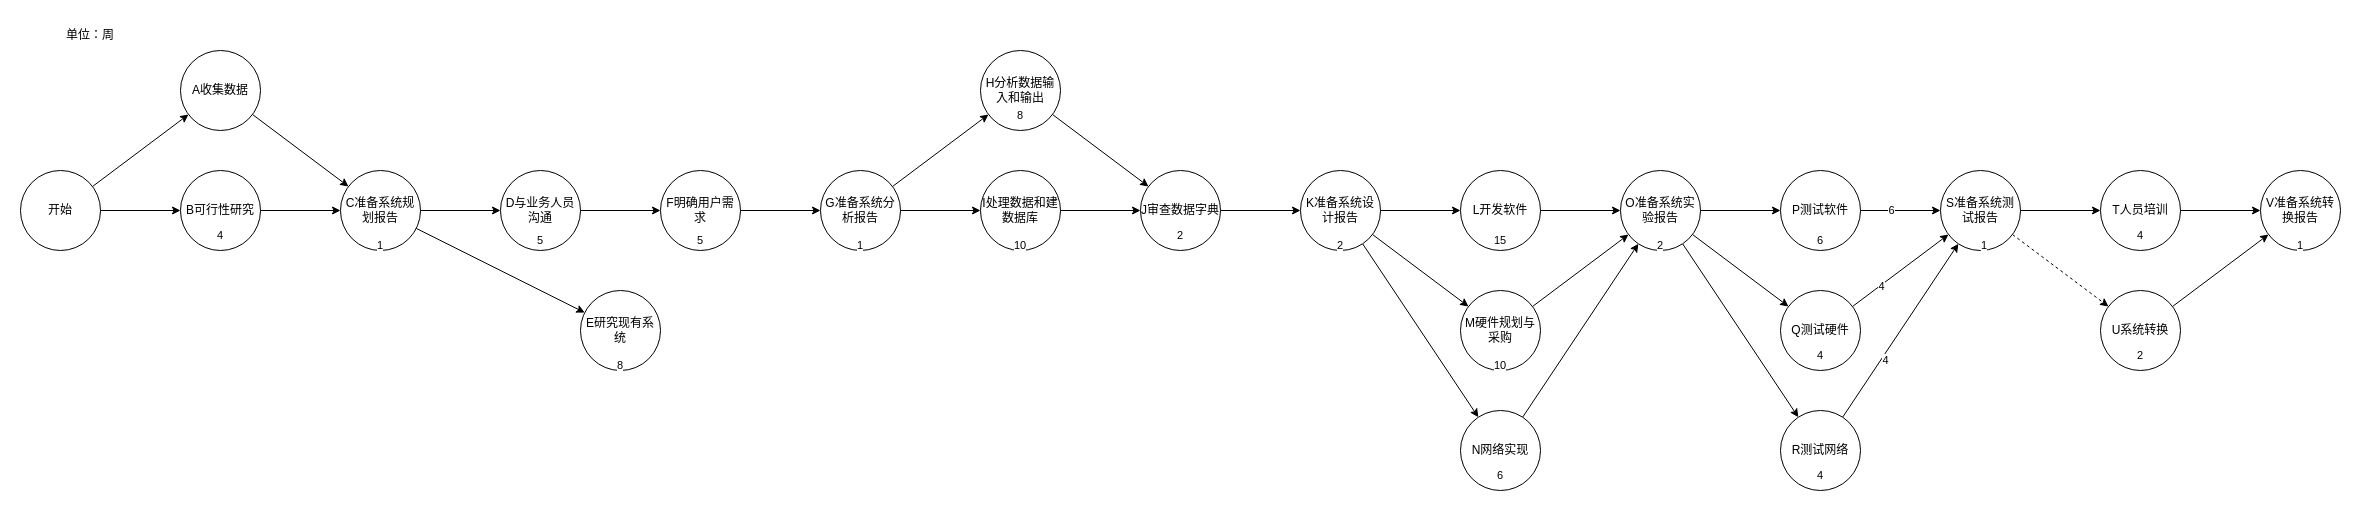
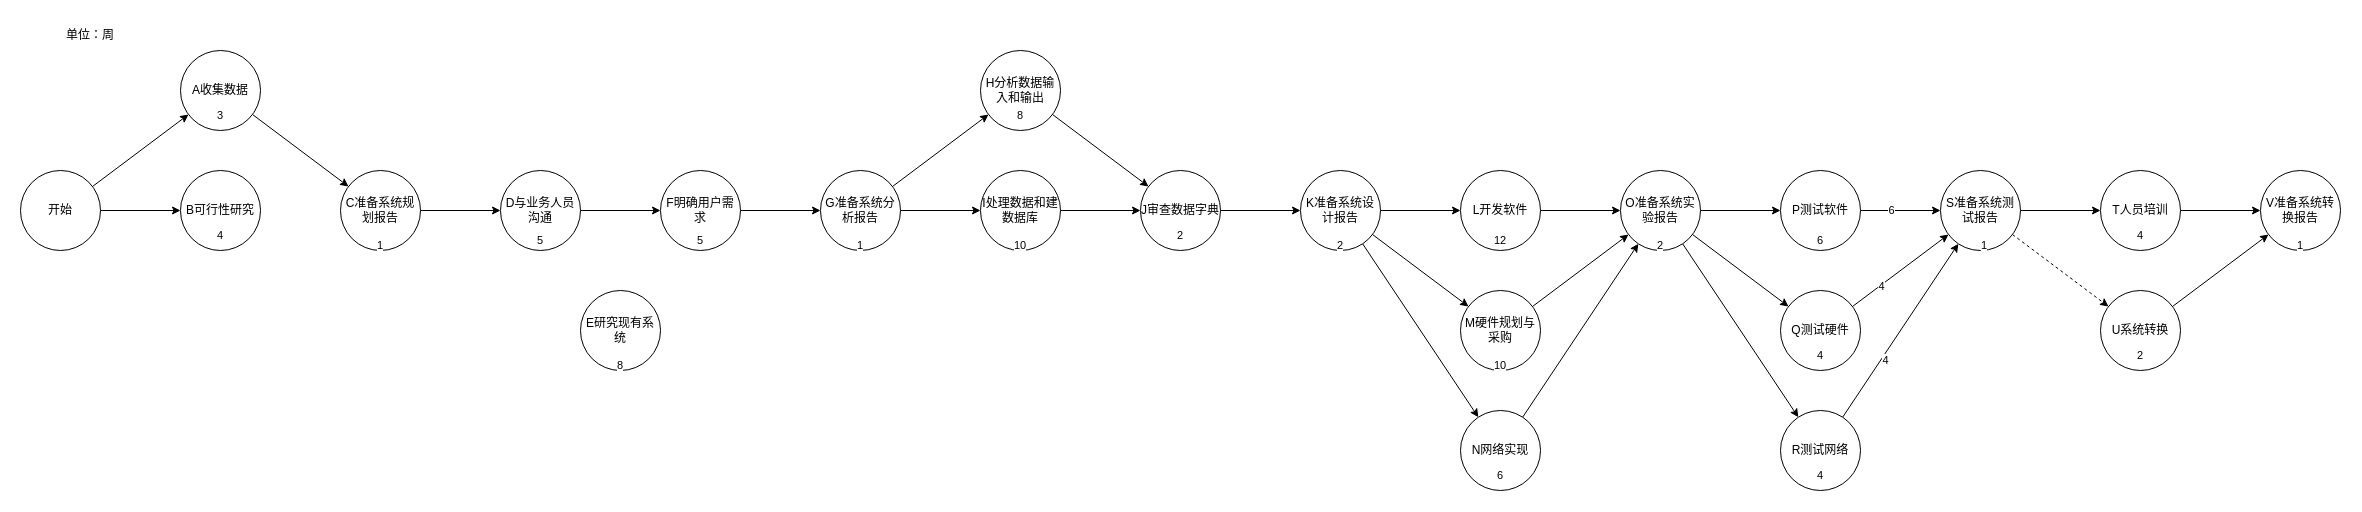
  <mxCell id="0" />
  <mxCell id="1" parent="0" />
  <mxCell id="2" style="edgeStyle=none;html=1;" edge="1" parent="1" source="3" target="8"><mxGeometry relative="1" as="geometry" /></mxCell>
  <mxCell id="3" value="A收集数据" style="ellipse;whiteSpace=wrap;html=1;aspect=fixed;" vertex="1" parent="1"><mxGeometry x="180" y="50" width="80" height="80" as="geometry" /></mxCell>
- <mxCell id="4" style="edgeStyle=none;html=1;" edge="1" parent="1" source="5" target="8"><mxGeometry relative="1" as="geometry" /></mxCell>
  <mxCell id="5" value="B可行性研究" style="ellipse;whiteSpace=wrap;html=1;aspect=fixed;" vertex="1" parent="1"><mxGeometry x="180" y="170" width="80" height="80" as="geometry" /></mxCell>
  <mxCell id="6" style="edgeStyle=none;html=1;" edge="1" parent="1" source="8" target="10"><mxGeometry relative="1" as="geometry" /></mxCell>
- <mxCell id="7" style="edgeStyle=none;html=1;" edge="1" parent="1" source="8" target="11"><mxGeometry relative="1" as="geometry" /></mxCell>
  <mxCell id="8" value="C准备系统规划报告" style="ellipse;whiteSpace=wrap;html=1;aspect=fixed;" vertex="1" parent="1"><mxGeometry x="340" y="170" width="80" height="80" as="geometry" /></mxCell>
  <mxCell id="9" style="edgeStyle=none;html=1;" edge="1" parent="1" source="10" target="13"><mxGeometry relative="1" as="geometry" /></mxCell>
  <mxCell id="10" value="D与业务人员沟通" style="ellipse;whiteSpace=wrap;html=1;aspect=fixed;" vertex="1" parent="1"><mxGeometry x="500" y="170" width="80" height="80" as="geometry" /></mxCell>
  <mxCell id="11" value="E研究现有系统" style="ellipse;whiteSpace=wrap;html=1;aspect=fixed;" vertex="1" parent="1"><mxGeometry x="580" y="290" width="80" height="80" as="geometry" /></mxCell>
  <mxCell id="12" style="edgeStyle=none;html=1;" edge="1" parent="1" source="13" target="16"><mxGeometry relative="1" as="geometry" /></mxCell>
  <mxCell id="13" value="F明确用户需求" style="ellipse;whiteSpace=wrap;html=1;aspect=fixed;" vertex="1" parent="1"><mxGeometry x="660" y="170" width="80" height="80" as="geometry" /></mxCell>
  <mxCell id="14" style="edgeStyle=none;html=1;" edge="1" parent="1" source="16" target="18"><mxGeometry relative="1" as="geometry" /></mxCell>
  <mxCell id="15" value="" style="edgeStyle=none;html=1;" edge="1" parent="1" source="16" target="20"><mxGeometry relative="1" as="geometry" /></mxCell>
  <mxCell id="16" value="G准备系统分析报告" style="ellipse;whiteSpace=wrap;html=1;aspect=fixed;" vertex="1" parent="1"><mxGeometry x="820" y="170" width="80" height="80" as="geometry" /></mxCell>
  <mxCell id="17" style="edgeStyle=none;html=1;" edge="1" parent="1" source="18" target="22"><mxGeometry relative="1" as="geometry" /></mxCell>
  <mxCell id="18" value="H分析数据输入和输出" style="ellipse;whiteSpace=wrap;html=1;aspect=fixed;" vertex="1" parent="1"><mxGeometry x="980" y="50" width="80" height="80" as="geometry" /></mxCell>
  <mxCell id="19" style="edgeStyle=none;html=1;" edge="1" parent="1" source="20" target="22"><mxGeometry relative="1" as="geometry" /></mxCell>
  <mxCell id="20" value="I处理数据和建数据库" style="ellipse;whiteSpace=wrap;html=1;aspect=fixed;" vertex="1" parent="1"><mxGeometry x="980" y="170" width="80" height="80" as="geometry" /></mxCell>
  <mxCell id="21" style="edgeStyle=none;html=1;" edge="1" parent="1" source="22" target="26"><mxGeometry relative="1" as="geometry" /></mxCell>
  <mxCell id="22" value="J审查数据字典" style="ellipse;whiteSpace=wrap;html=1;aspect=fixed;" vertex="1" parent="1"><mxGeometry x="1140" y="170" width="80" height="80" as="geometry" /></mxCell>
  <mxCell id="23" style="edgeStyle=none;html=1;" edge="1" parent="1" source="26" target="28"><mxGeometry relative="1" as="geometry" /></mxCell>
  <mxCell id="24" style="edgeStyle=none;html=1;" edge="1" parent="1" source="26" target="30"><mxGeometry relative="1" as="geometry" /></mxCell>
  <mxCell id="25" style="edgeStyle=none;html=1;" edge="1" parent="1" source="26" target="32"><mxGeometry relative="1" as="geometry" /></mxCell>
  <mxCell id="26" value="K准备系统设计报告" style="ellipse;whiteSpace=wrap;html=1;aspect=fixed;" vertex="1" parent="1"><mxGeometry x="1300" y="170" width="80" height="80" as="geometry" /></mxCell>
  <mxCell id="27" style="edgeStyle=none;html=1;" edge="1" parent="1" source="28" target="36"><mxGeometry relative="1" as="geometry" /></mxCell>
  <mxCell id="28" value="L开发软件" style="ellipse;whiteSpace=wrap;html=1;aspect=fixed;" vertex="1" parent="1"><mxGeometry x="1460" y="170" width="80" height="80" as="geometry" /></mxCell>
  <mxCell id="29" style="edgeStyle=none;html=1;" edge="1" parent="1" source="30" target="36"><mxGeometry relative="1" as="geometry" /></mxCell>
  <mxCell id="30" value="M硬件规划与采购" style="ellipse;whiteSpace=wrap;html=1;aspect=fixed;" vertex="1" parent="1"><mxGeometry x="1460" y="290" width="80" height="80" as="geometry" /></mxCell>
  <mxCell id="31" value="" style="edgeStyle=none;html=1;" edge="1" parent="1" source="32" target="36"><mxGeometry relative="1" as="geometry" /></mxCell>
  <mxCell id="32" value="N网络实现" style="ellipse;whiteSpace=wrap;html=1;aspect=fixed;" vertex="1" parent="1"><mxGeometry x="1460" y="410" width="80" height="80" as="geometry" /></mxCell>
  <mxCell id="33" style="edgeStyle=none;html=1;" edge="1" parent="1" source="36" target="39"><mxGeometry relative="1" as="geometry" /></mxCell>
  <mxCell id="34" style="edgeStyle=none;html=1;" edge="1" parent="1" source="36" target="42"><mxGeometry relative="1" as="geometry" /></mxCell>
  <mxCell id="35" style="edgeStyle=none;html=1;" edge="1" parent="1" source="36" target="45"><mxGeometry relative="1" as="geometry" /></mxCell>
  <mxCell id="36" value="O准备系统实验报告" style="ellipse;whiteSpace=wrap;html=1;aspect=fixed;" vertex="1" parent="1"><mxGeometry x="1620" y="170" width="80" height="80" as="geometry" /></mxCell>
  <mxCell id="37" style="edgeStyle=none;html=1;" edge="1" parent="1" source="39" target="48"><mxGeometry relative="1" as="geometry" /></mxCell>
  <mxCell id="38" value="6" style="edgeLabel;html=1;align=center;verticalAlign=middle;resizable=0;points=[];" vertex="1" connectable="0" parent="37"><mxGeometry x="-0.245" y="1" relative="1" as="geometry"><mxPoint as="offset" /></mxGeometry></mxCell>
  <mxCell id="39" value="P测试软件" style="ellipse;whiteSpace=wrap;html=1;aspect=fixed;" vertex="1" parent="1"><mxGeometry x="1780" y="170" width="80" height="80" as="geometry" /></mxCell>
  <mxCell id="40" style="edgeStyle=none;html=1;" edge="1" parent="1" source="42" target="48"><mxGeometry relative="1" as="geometry" /></mxCell>
  <mxCell id="41" value="4" style="edgeLabel;html=1;align=center;verticalAlign=middle;resizable=0;points=[];" vertex="1" connectable="0" parent="40"><mxGeometry x="-0.424" y="-1" relative="1" as="geometry"><mxPoint as="offset" /></mxGeometry></mxCell>
  <mxCell id="42" value="Q测试硬件" style="ellipse;whiteSpace=wrap;html=1;aspect=fixed;" vertex="1" parent="1"><mxGeometry x="1780" y="290" width="80" height="80" as="geometry" /></mxCell>
  <mxCell id="43" style="edgeStyle=none;html=1;" edge="1" parent="1" source="45" target="48"><mxGeometry relative="1" as="geometry" /></mxCell>
  <mxCell id="44" value="4" style="edgeLabel;html=1;align=center;verticalAlign=middle;resizable=0;points=[];" vertex="1" connectable="0" parent="43"><mxGeometry x="-0.322" y="-3" relative="1" as="geometry"><mxPoint as="offset" /></mxGeometry></mxCell>
  <mxCell id="45" value="R测试网络" style="ellipse;whiteSpace=wrap;html=1;aspect=fixed;" vertex="1" parent="1"><mxGeometry x="1780" y="410" width="80" height="80" as="geometry" /></mxCell>
  <mxCell id="46" style="edgeStyle=none;html=1;" edge="1" parent="1" source="48" target="50"><mxGeometry relative="1" as="geometry" /></mxCell>
  <mxCell id="47" style="edgeStyle=none;html=1;dashed=1;" edge="1" parent="1" source="48" target="52"><mxGeometry relative="1" as="geometry" /></mxCell>
  <mxCell id="48" value="S准备系统测试报告" style="ellipse;whiteSpace=wrap;html=1;aspect=fixed;" vertex="1" parent="1"><mxGeometry x="1940" y="170" width="80" height="80" as="geometry" /></mxCell>
  <mxCell id="49" style="edgeStyle=none;html=1;" edge="1" parent="1" source="50" target="53"><mxGeometry relative="1" as="geometry" /></mxCell>
  <mxCell id="50" value="T人员培训" style="ellipse;whiteSpace=wrap;html=1;aspect=fixed;" vertex="1" parent="1"><mxGeometry x="2100" y="170" width="80" height="80" as="geometry" /></mxCell>
  <mxCell id="51" style="edgeStyle=none;html=1;" edge="1" parent="1" source="52" target="53"><mxGeometry relative="1" as="geometry" /></mxCell>
  <mxCell id="52" value="U系统转换" style="ellipse;whiteSpace=wrap;html=1;aspect=fixed;" vertex="1" parent="1"><mxGeometry x="2100" y="290" width="80" height="80" as="geometry" /></mxCell>
  <mxCell id="53" value="V准备系统转换报告" style="ellipse;whiteSpace=wrap;html=1;aspect=fixed;" vertex="1" parent="1"><mxGeometry x="2260" y="170" width="80" height="80" as="geometry" /></mxCell>
  <mxCell id="54" value="单位：周" style="text;html=1;strokeColor=none;fillColor=none;align=center;verticalAlign=middle;whiteSpace=wrap;rounded=0;" vertex="1" parent="1"><mxGeometry x="60" y="20" width="60" height="30" as="geometry" /></mxCell>
  <mxCell id="55" style="edgeStyle=none;html=1;" edge="1" parent="1" source="57" target="3"><mxGeometry relative="1" as="geometry" /></mxCell>
  <mxCell id="56" style="edgeStyle=none;html=1;" edge="1" parent="1" source="57" target="5"><mxGeometry relative="1" as="geometry" /></mxCell>
  <mxCell id="57" value="开始" style="ellipse;whiteSpace=wrap;html=1;aspect=fixed;" vertex="1" parent="1"><mxGeometry y="170" width="80" height="80" as="geometry" x="20" /></mxCell>
+ <mxCell id="58" value="3" style="text;html=1;strokeColor=none;fillColor=none;align=center;verticalAlign=middle;whiteSpace=wrap;rounded=0;labelBackgroundColor=default;fontFamily=Helvetica;fontSize=11;fontColor=default;" vertex="1" parent="1"><mxGeometry x="190" y="100" width="60" height="30" as="geometry" /></mxCell>
  <mxCell id="59" value="4" style="text;html=1;strokeColor=none;fillColor=none;align=center;verticalAlign=middle;whiteSpace=wrap;rounded=0;labelBackgroundColor=default;fontFamily=Helvetica;fontSize=11;fontColor=default;" vertex="1" parent="1"><mxGeometry x="190" y="220" width="60" height="30" as="geometry" /></mxCell>
  <mxCell id="60" value="1" style="text;html=1;strokeColor=none;fillColor=none;align=center;verticalAlign=middle;whiteSpace=wrap;rounded=0;labelBackgroundColor=default;fontFamily=Helvetica;fontSize=11;fontColor=default;" vertex="1" parent="1"><mxGeometry x="350" y="230" width="60" height="30" as="geometry" /></mxCell>
  <mxCell id="61" value="5" style="text;html=1;strokeColor=none;fillColor=none;align=center;verticalAlign=middle;whiteSpace=wrap;rounded=0;labelBackgroundColor=default;fontFamily=Helvetica;fontSize=11;fontColor=default;" vertex="1" parent="1"><mxGeometry x="510" y="225" width="60" height="30" as="geometry" /></mxCell>
  <mxCell id="62" value="8" style="text;html=1;strokeColor=none;fillColor=none;align=center;verticalAlign=middle;whiteSpace=wrap;rounded=0;labelBackgroundColor=default;fontFamily=Helvetica;fontSize=11;fontColor=default;" vertex="1" parent="1"><mxGeometry x="590" y="350" width="60" height="30" as="geometry" /></mxCell>
  <mxCell id="63" value="5" style="text;html=1;strokeColor=none;fillColor=none;align=center;verticalAlign=middle;whiteSpace=wrap;rounded=0;labelBackgroundColor=default;fontFamily=Helvetica;fontSize=11;fontColor=default;" vertex="1" parent="1"><mxGeometry x="670" y="225" width="60" height="30" as="geometry" /></mxCell>
  <mxCell id="64" value="1" style="text;html=1;strokeColor=none;fillColor=none;align=center;verticalAlign=middle;whiteSpace=wrap;rounded=0;labelBackgroundColor=default;fontFamily=Helvetica;fontSize=11;fontColor=default;" vertex="1" parent="1"><mxGeometry x="830" y="230" width="60" height="30" as="geometry" /></mxCell>
  <mxCell id="65" value="8" style="text;html=1;strokeColor=none;fillColor=none;align=center;verticalAlign=middle;whiteSpace=wrap;rounded=0;labelBackgroundColor=default;fontFamily=Helvetica;fontSize=11;fontColor=default;" vertex="1" parent="1"><mxGeometry x="990" y="100" width="60" height="30" as="geometry" /></mxCell>
  <mxCell id="66" value="10" style="text;html=1;strokeColor=none;fillColor=none;align=center;verticalAlign=middle;whiteSpace=wrap;rounded=0;labelBackgroundColor=default;fontFamily=Helvetica;fontSize=11;fontColor=default;" vertex="1" parent="1"><mxGeometry x="990" y="230" width="60" height="30" as="geometry" /></mxCell>
  <mxCell id="67" value="2" style="text;html=1;strokeColor=none;fillColor=none;align=center;verticalAlign=middle;whiteSpace=wrap;rounded=0;labelBackgroundColor=default;fontFamily=Helvetica;fontSize=11;fontColor=default;" vertex="1" parent="1"><mxGeometry x="1150" y="220" width="60" height="30" as="geometry" /></mxCell>
  <mxCell id="68" value="2" style="text;html=1;strokeColor=none;fillColor=none;align=center;verticalAlign=middle;whiteSpace=wrap;rounded=0;labelBackgroundColor=default;fontFamily=Helvetica;fontSize=11;fontColor=default;" vertex="1" parent="1"><mxGeometry x="1310" y="230" width="60" height="30" as="geometry" /></mxCell>
- <mxCell id="69" value="15" style="text;html=1;strokeColor=none;fillColor=none;align=center;verticalAlign=middle;whiteSpace=wrap;rounded=0;labelBackgroundColor=default;fontFamily=Helvetica;fontSize=11;fontColor=default;" vertex="1" parent="1"><mxGeometry x="1470" y="225" width="60" height="30" as="geometry" /></mxCell>
+ <mxCell id="69" value="12" style="text;html=1;strokeColor=none;fillColor=none;align=center;verticalAlign=middle;whiteSpace=wrap;rounded=0;labelBackgroundColor=default;fontFamily=Helvetica;fontSize=11;fontColor=default;" vertex="1" parent="1"><mxGeometry x="1470" y="225" width="60" height="30" as="geometry" /></mxCell>
  <mxCell id="70" value="10" style="text;html=1;strokeColor=none;fillColor=none;align=center;verticalAlign=middle;whiteSpace=wrap;rounded=0;labelBackgroundColor=default;fontFamily=Helvetica;fontSize=11;fontColor=default;" vertex="1" parent="1"><mxGeometry x="1470" y="350" width="60" height="30" as="geometry" /></mxCell>
  <mxCell id="71" value="6" style="text;html=1;strokeColor=none;fillColor=none;align=center;verticalAlign=middle;whiteSpace=wrap;rounded=0;labelBackgroundColor=default;fontFamily=Helvetica;fontSize=11;fontColor=default;" vertex="1" parent="1"><mxGeometry x="1470" y="460" width="60" height="30" as="geometry" /></mxCell>
  <mxCell id="72" value="2" style="text;html=1;strokeColor=none;fillColor=none;align=center;verticalAlign=middle;whiteSpace=wrap;rounded=0;labelBackgroundColor=default;fontFamily=Helvetica;fontSize=11;fontColor=default;" vertex="1" parent="1"><mxGeometry x="1630" y="230" width="60" height="30" as="geometry" /></mxCell>
  <mxCell id="73" value="6" style="text;html=1;strokeColor=none;fillColor=none;align=center;verticalAlign=middle;whiteSpace=wrap;rounded=0;labelBackgroundColor=default;fontFamily=Helvetica;fontSize=11;fontColor=default;" vertex="1" parent="1"><mxGeometry x="1790" y="225" width="60" height="30" as="geometry" /></mxCell>
  <mxCell id="74" value="4" style="text;html=1;strokeColor=none;fillColor=none;align=center;verticalAlign=middle;whiteSpace=wrap;rounded=0;labelBackgroundColor=default;fontFamily=Helvetica;fontSize=11;fontColor=default;" vertex="1" parent="1"><mxGeometry x="1790" y="340" width="60" height="30" as="geometry" /></mxCell>
  <mxCell id="75" value="4" style="text;html=1;strokeColor=none;fillColor=none;align=center;verticalAlign=middle;whiteSpace=wrap;rounded=0;labelBackgroundColor=default;fontFamily=Helvetica;fontSize=11;fontColor=default;" vertex="1" parent="1"><mxGeometry x="1790" y="460" width="60" height="30" as="geometry" /></mxCell>
  <mxCell id="76" value="1" style="text;html=1;strokeColor=none;fillColor=none;align=center;verticalAlign=middle;whiteSpace=wrap;rounded=0;labelBackgroundColor=default;fontFamily=Helvetica;fontSize=11;fontColor=default;" vertex="1" parent="1"><mxGeometry x="1954" y="230" width="60" height="30" as="geometry" /></mxCell>
  <mxCell id="77" value="4" style="text;html=1;strokeColor=none;fillColor=none;align=center;verticalAlign=middle;whiteSpace=wrap;rounded=0;labelBackgroundColor=default;fontFamily=Helvetica;fontSize=11;fontColor=default;" vertex="1" parent="1"><mxGeometry x="2110" y="220" width="60" height="30" as="geometry" /></mxCell>
  <mxCell id="78" value="2" style="text;html=1;strokeColor=none;fillColor=none;align=center;verticalAlign=middle;whiteSpace=wrap;rounded=0;labelBackgroundColor=default;fontFamily=Helvetica;fontSize=11;fontColor=default;" vertex="1" parent="1"><mxGeometry x="2110" y="340" width="60" height="30" as="geometry" /></mxCell>
  <mxCell id="79" value="1" style="text;html=1;strokeColor=none;fillColor=none;align=center;verticalAlign=middle;whiteSpace=wrap;rounded=0;labelBackgroundColor=default;fontFamily=Helvetica;fontSize=11;fontColor=default;" vertex="1" parent="1"><mxGeometry x="2270" y="230" width="60" height="30" as="geometry" /></mxCell>
